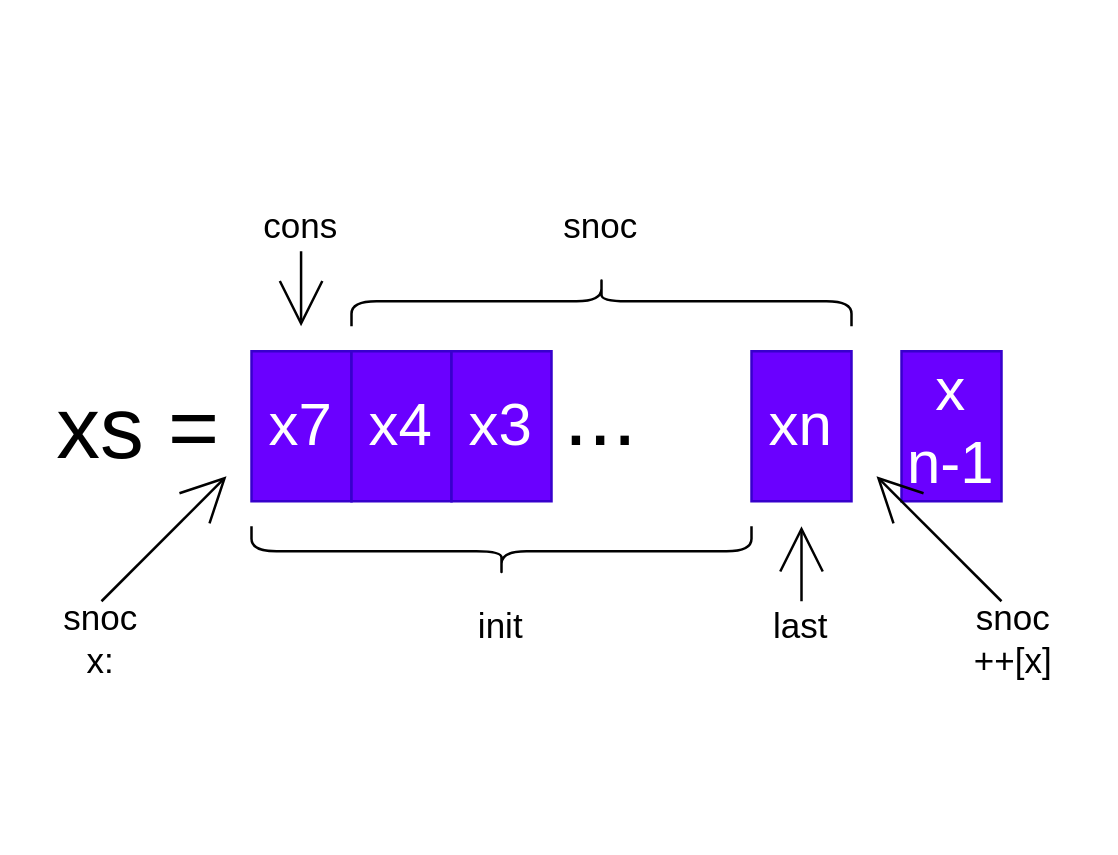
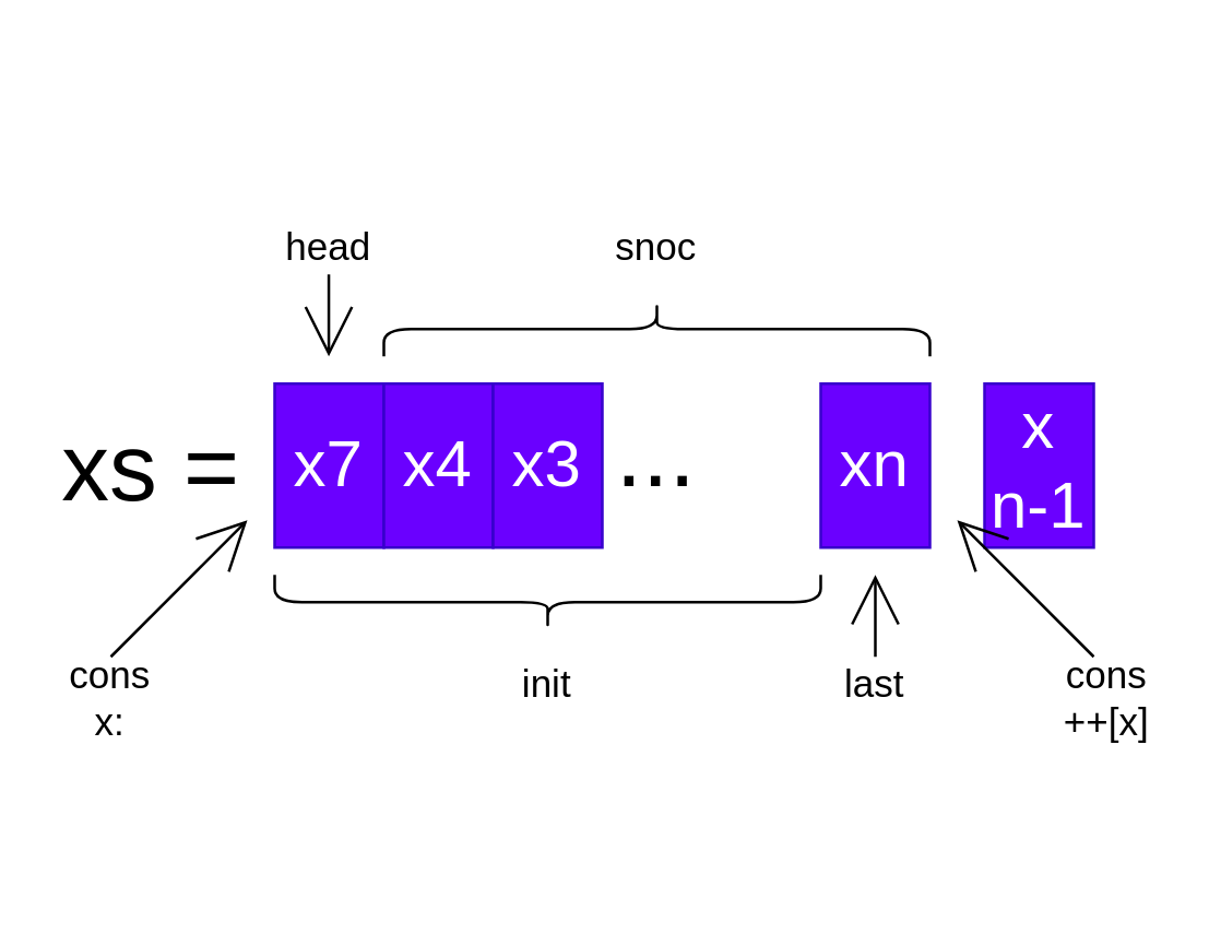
  <mxCell id="0" />
  <mxCell id="1" parent="0" />
  <mxCell id="2" value="x7" style="rounded=0;whiteSpace=wrap;html=1;fontSize=24;fillColor=#6a00ff;strokeColor=#3700CC;fontColor=#ffffff;" vertex="1" parent="1"><mxGeometry x="100" y="140" width="40" height="60" as="geometry" /></mxCell>
  <mxCell id="3" value="x4" style="rounded=0;whiteSpace=wrap;html=1;fontSize=24;fillColor=#6a00ff;strokeColor=#3700CC;fontColor=#ffffff;" vertex="1" parent="1"><mxGeometry x="140" y="140" width="40" height="60" as="geometry" /></mxCell>
  <mxCell id="4" value="x3" style="rounded=0;whiteSpace=wrap;html=1;fontSize=24;fillColor=#6a00ff;strokeColor=#3700CC;fontColor=#ffffff;" vertex="1" parent="1"><mxGeometry x="180" y="140" width="40" height="60" as="geometry" /></mxCell>
  <mxCell id="5" value="..." style="text;html=1;strokeColor=none;fillColor=none;align=center;verticalAlign=middle;whiteSpace=wrap;rounded=0;fontSize=35;" vertex="1" parent="1"><mxGeometry x="220" y="150" width="40" height="30" as="geometry" /></mxCell>
  <mxCell id="6" value="x&lt;br&gt;n-1" style="rounded=0;whiteSpace=wrap;html=1;fontSize=24;fillColor=#6a00ff;strokeColor=#3700CC;fontColor=#ffffff;" vertex="1" parent="1"><mxGeometry x="360" y="140" width="40" height="60" as="geometry" /></mxCell>
  <mxCell id="7" value="xn" style="rounded=0;whiteSpace=wrap;html=1;fontSize=24;fillColor=#6a00ff;strokeColor=#3700CC;fontColor=#ffffff;" vertex="1" parent="1"><mxGeometry x="300" y="140" width="40" height="60" as="geometry" /></mxCell>
  <mxCell id="8" value="xs =" style="text;html=1;strokeColor=none;fillColor=none;align=center;verticalAlign=middle;whiteSpace=wrap;rounded=0;fontSize=35;" vertex="1" parent="1"><mxGeometry x="20" y="160" width="70" height="20" as="geometry" /></mxCell>
  <mxCell id="9" value="" style="shape=curlyBracket;whiteSpace=wrap;html=1;rounded=1;flipH=1;fontSize=35;rotation=90;" vertex="1" parent="1"><mxGeometry x="190" y="120" width="20" height="200" as="geometry" /></mxCell>
  <mxCell id="10" value="" style="shape=curlyBracket;whiteSpace=wrap;html=1;rounded=1;flipH=1;fontSize=35;rotation=-90;" vertex="1" parent="1"><mxGeometry x="230" y="20" width="20" height="200" as="geometry" /></mxCell>
  <mxCell id="11" value="" style="endArrow=open;html=1;fontSize=35;endFill=0;endSize=16;" edge="1" parent="1"><mxGeometry width="50" height="50" relative="1" as="geometry"><mxPoint x="320" y="240" as="sourcePoint" /><mxPoint x="320" y="210" as="targetPoint" /></mxGeometry></mxCell>
  <mxCell id="12" value="" style="endArrow=open;html=1;fontSize=35;endFill=0;endSize=16;" edge="1" parent="1"><mxGeometry width="50" height="50" relative="1" as="geometry"><mxPoint x="119.83" y="100" as="sourcePoint" /><mxPoint x="119.83" y="130" as="targetPoint" /></mxGeometry></mxCell>
  <mxCell id="13" value="snoc" style="text;html=1;strokeColor=none;fillColor=none;align=center;verticalAlign=middle;whiteSpace=wrap;rounded=0;fontSize=14;" vertex="1" parent="1"><mxGeometry x="220" y="80" width="40" height="20" as="geometry" /></mxCell>
- <mxCell id="14" value="cons" style="text;html=1;strokeColor=none;fillColor=none;align=center;verticalAlign=middle;whiteSpace=wrap;rounded=0;fontSize=14;" vertex="1" parent="1"><mxGeometry x="100" y="80" width="40" height="20" as="geometry" /></mxCell>
+ <mxCell id="14" value="head" style="text;html=1;strokeColor=none;fillColor=none;align=center;verticalAlign=middle;whiteSpace=wrap;rounded=0;fontSize=14;" vertex="1" parent="1"><mxGeometry x="100" y="80" width="40" height="20" as="geometry" /></mxCell>
  <mxCell id="15" value="init" style="text;html=1;strokeColor=none;fillColor=none;align=center;verticalAlign=middle;whiteSpace=wrap;rounded=0;fontSize=14;" vertex="1" parent="1"><mxGeometry x="180" y="240" width="40" height="20" as="geometry" /></mxCell>
  <mxCell id="16" value="last" style="text;html=1;strokeColor=none;fillColor=none;align=center;verticalAlign=middle;whiteSpace=wrap;rounded=0;fontSize=14;" vertex="1" parent="1"><mxGeometry x="300" y="240" width="40" height="20" as="geometry" /></mxCell>
  <mxCell id="17" value="" style="endArrow=open;html=1;fontSize=35;endFill=0;endSize=16;" edge="1" parent="1"><mxGeometry width="50" height="50" relative="1" as="geometry"><mxPoint x="40" y="240" as="sourcePoint" /><mxPoint x="90" y="190" as="targetPoint" /></mxGeometry></mxCell>
  <mxCell id="18" value="" style="endArrow=open;html=1;fontSize=35;endFill=0;endSize=16;" edge="1" parent="1"><mxGeometry width="50" height="50" relative="1" as="geometry"><mxPoint x="400" y="240" as="sourcePoint" /><mxPoint x="350" y="190" as="targetPoint" /></mxGeometry></mxCell>
- <mxCell id="19" value="snoc&lt;br&gt;x:" style="text;html=1;strokeColor=none;fillColor=none;align=center;verticalAlign=middle;whiteSpace=wrap;rounded=0;fontSize=14;" vertex="1" parent="1"><mxGeometry x="20" y="240" width="40" height="30" as="geometry" /></mxCell>
- <mxCell id="20" value="snoc&lt;br&gt;++[x]" style="text;html=1;strokeColor=none;fillColor=none;align=center;verticalAlign=middle;whiteSpace=wrap;rounded=0;fontSize=14;" vertex="1" parent="1"><mxGeometry x="385" y="240" width="40" height="30" as="geometry" /></mxCell>
+ <mxCell id="19" value="cons&lt;br&gt;x:" style="text;html=1;strokeColor=none;fillColor=none;align=center;verticalAlign=middle;whiteSpace=wrap;rounded=0;fontSize=14;" vertex="1" parent="1"><mxGeometry x="20" y="240" width="40" height="30" as="geometry" /></mxCell>
+ <mxCell id="20" value="cons&lt;br&gt;++[x]" style="text;html=1;strokeColor=none;fillColor=none;align=center;verticalAlign=middle;whiteSpace=wrap;rounded=0;fontSize=14;" vertex="1" parent="1"><mxGeometry x="385" y="240" width="40" height="30" as="geometry" /></mxCell>
